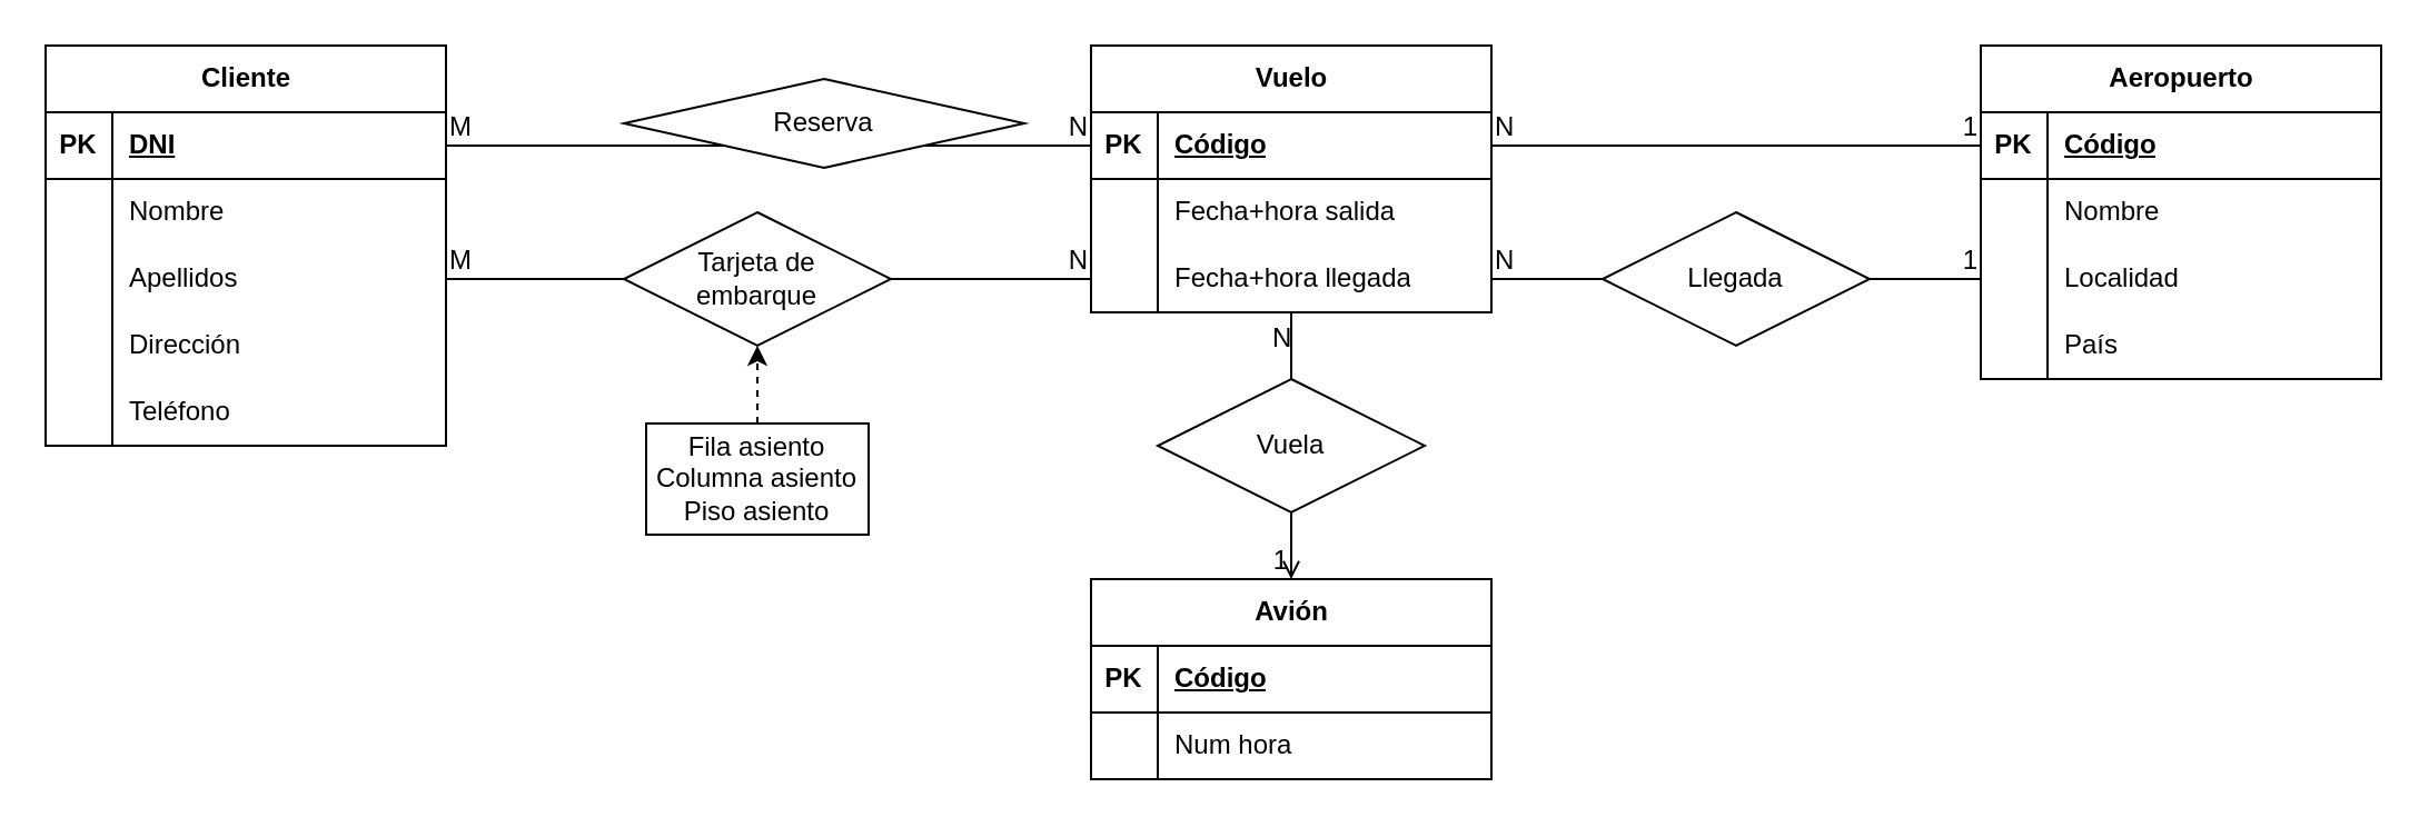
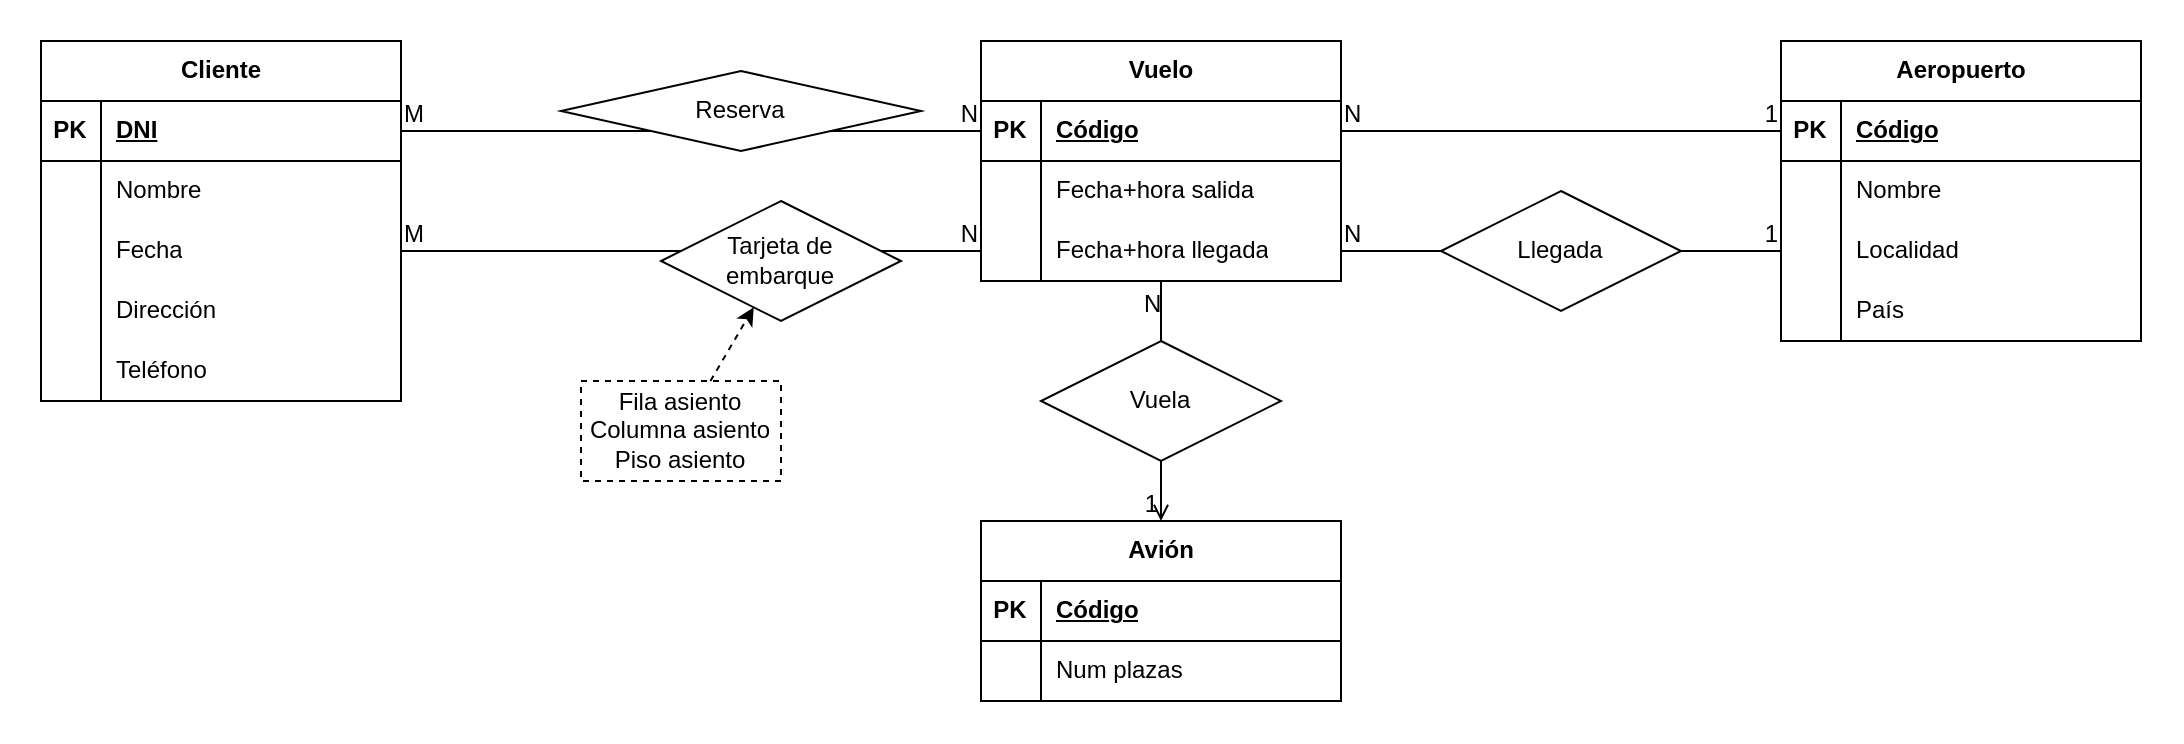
  <mxCell id="0" />
  <mxCell id="1" parent="0" />
  <mxCell id="2" value="Vuelo" style="shape=table;startSize=30;container=1;collapsible=1;childLayout=tableLayout;fixedRows=1;rowLines=0;fontStyle=1;align=center;resizeLast=1;html=1;" vertex="1" parent="1"><mxGeometry x="490" y="20" width="180" height="120" as="geometry" /></mxCell>
  <mxCell id="3" value="" style="shape=tableRow;horizontal=0;startSize=0;swimlaneHead=0;swimlaneBody=0;fillColor=none;collapsible=0;dropTarget=0;points=[[0,0.5],[1,0.5]];portConstraint=eastwest;top=0;left=0;right=0;bottom=1;" vertex="1" parent="2"><mxGeometry y="30" width="180" height="30" as="geometry" /></mxCell>
  <mxCell id="4" value="PK" style="shape=partialRectangle;connectable=0;fillColor=none;top=0;left=0;bottom=0;right=0;fontStyle=1;overflow=hidden;whiteSpace=wrap;html=1;" vertex="1" parent="3"><mxGeometry width="30" height="30" as="geometry"><mxRectangle width="30" height="30" as="alternateBounds" /></mxGeometry></mxCell>
  <mxCell id="5" value="Código" style="shape=partialRectangle;connectable=0;fillColor=none;top=0;left=0;bottom=0;right=0;align=left;spacingLeft=6;fontStyle=5;overflow=hidden;whiteSpace=wrap;html=1;" vertex="1" parent="3"><mxGeometry x="30" width="150" height="30" as="geometry"><mxRectangle width="150" height="30" as="alternateBounds" /></mxGeometry></mxCell>
  <mxCell id="6" value="" style="shape=tableRow;horizontal=0;startSize=0;swimlaneHead=0;swimlaneBody=0;fillColor=none;collapsible=0;dropTarget=0;points=[[0,0.5],[1,0.5]];portConstraint=eastwest;top=0;left=0;right=0;bottom=0;" vertex="1" parent="2"><mxGeometry y="60" width="180" height="30" as="geometry" /></mxCell>
  <mxCell id="7" value="" style="shape=partialRectangle;connectable=0;fillColor=none;top=0;left=0;bottom=0;right=0;editable=1;overflow=hidden;whiteSpace=wrap;html=1;" vertex="1" parent="6"><mxGeometry width="30" height="30" as="geometry"><mxRectangle width="30" height="30" as="alternateBounds" /></mxGeometry></mxCell>
  <mxCell id="8" value="Fecha+hora salida" style="shape=partialRectangle;connectable=0;fillColor=none;top=0;left=0;bottom=0;right=0;align=left;spacingLeft=6;overflow=hidden;whiteSpace=wrap;html=1;" vertex="1" parent="6"><mxGeometry x="30" width="150" height="30" as="geometry"><mxRectangle width="150" height="30" as="alternateBounds" /></mxGeometry></mxCell>
  <mxCell id="9" value="" style="shape=tableRow;horizontal=0;startSize=0;swimlaneHead=0;swimlaneBody=0;fillColor=none;collapsible=0;dropTarget=0;points=[[0,0.5],[1,0.5]];portConstraint=eastwest;top=0;left=0;right=0;bottom=0;" vertex="1" parent="2"><mxGeometry y="90" width="180" height="30" as="geometry" /></mxCell>
  <mxCell id="10" value="" style="shape=partialRectangle;connectable=0;fillColor=none;top=0;left=0;bottom=0;right=0;editable=1;overflow=hidden;whiteSpace=wrap;html=1;" vertex="1" parent="9"><mxGeometry width="30" height="30" as="geometry"><mxRectangle width="30" height="30" as="alternateBounds" /></mxGeometry></mxCell>
  <mxCell id="11" value="Fecha+hora llegada" style="shape=partialRectangle;connectable=0;fillColor=none;top=0;left=0;bottom=0;right=0;align=left;spacingLeft=6;overflow=hidden;whiteSpace=wrap;html=1;" vertex="1" parent="9"><mxGeometry x="30" width="150" height="30" as="geometry"><mxRectangle width="150" height="30" as="alternateBounds" /></mxGeometry></mxCell>
  <mxCell id="12" value="Aeropuerto" style="shape=table;startSize=30;container=1;collapsible=1;childLayout=tableLayout;fixedRows=1;rowLines=0;fontStyle=1;align=center;resizeLast=1;html=1;" vertex="1" parent="1"><mxGeometry x="890" y="20" width="180" height="150" as="geometry" /></mxCell>
  <mxCell id="13" value="" style="shape=tableRow;horizontal=0;startSize=0;swimlaneHead=0;swimlaneBody=0;fillColor=none;collapsible=0;dropTarget=0;points=[[0,0.5],[1,0.5]];portConstraint=eastwest;top=0;left=0;right=0;bottom=1;" vertex="1" parent="12"><mxGeometry y="30" width="180" height="30" as="geometry" /></mxCell>
  <mxCell id="14" value="PK" style="shape=partialRectangle;connectable=0;fillColor=none;top=0;left=0;bottom=0;right=0;fontStyle=1;overflow=hidden;whiteSpace=wrap;html=1;" vertex="1" parent="13"><mxGeometry width="30" height="30" as="geometry"><mxRectangle width="30" height="30" as="alternateBounds" /></mxGeometry></mxCell>
  <mxCell id="15" value="Código" style="shape=partialRectangle;connectable=0;fillColor=none;top=0;left=0;bottom=0;right=0;align=left;spacingLeft=6;fontStyle=5;overflow=hidden;whiteSpace=wrap;html=1;" vertex="1" parent="13"><mxGeometry x="30" width="150" height="30" as="geometry"><mxRectangle width="150" height="30" as="alternateBounds" /></mxGeometry></mxCell>
  <mxCell id="16" value="" style="shape=tableRow;horizontal=0;startSize=0;swimlaneHead=0;swimlaneBody=0;fillColor=none;collapsible=0;dropTarget=0;points=[[0,0.5],[1,0.5]];portConstraint=eastwest;top=0;left=0;right=0;bottom=0;" vertex="1" parent="12"><mxGeometry y="60" width="180" height="30" as="geometry" /></mxCell>
  <mxCell id="17" value="" style="shape=partialRectangle;connectable=0;fillColor=none;top=0;left=0;bottom=0;right=0;editable=1;overflow=hidden;whiteSpace=wrap;html=1;" vertex="1" parent="16"><mxGeometry width="30" height="30" as="geometry"><mxRectangle width="30" height="30" as="alternateBounds" /></mxGeometry></mxCell>
  <mxCell id="18" value="Nombre" style="shape=partialRectangle;connectable=0;fillColor=none;top=0;left=0;bottom=0;right=0;align=left;spacingLeft=6;overflow=hidden;whiteSpace=wrap;html=1;" vertex="1" parent="16"><mxGeometry x="30" width="150" height="30" as="geometry"><mxRectangle width="150" height="30" as="alternateBounds" /></mxGeometry></mxCell>
  <mxCell id="19" value="" style="shape=tableRow;horizontal=0;startSize=0;swimlaneHead=0;swimlaneBody=0;fillColor=none;collapsible=0;dropTarget=0;points=[[0,0.5],[1,0.5]];portConstraint=eastwest;top=0;left=0;right=0;bottom=0;" vertex="1" parent="12"><mxGeometry y="90" width="180" height="30" as="geometry" /></mxCell>
  <mxCell id="20" value="" style="shape=partialRectangle;connectable=0;fillColor=none;top=0;left=0;bottom=0;right=0;editable=1;overflow=hidden;whiteSpace=wrap;html=1;" vertex="1" parent="19"><mxGeometry width="30" height="30" as="geometry"><mxRectangle width="30" height="30" as="alternateBounds" /></mxGeometry></mxCell>
  <mxCell id="21" value="Localidad" style="shape=partialRectangle;connectable=0;fillColor=none;top=0;left=0;bottom=0;right=0;align=left;spacingLeft=6;overflow=hidden;whiteSpace=wrap;html=1;" vertex="1" parent="19"><mxGeometry x="30" width="150" height="30" as="geometry"><mxRectangle width="150" height="30" as="alternateBounds" /></mxGeometry></mxCell>
  <mxCell id="22" value="" style="shape=tableRow;horizontal=0;startSize=0;swimlaneHead=0;swimlaneBody=0;fillColor=none;collapsible=0;dropTarget=0;points=[[0,0.5],[1,0.5]];portConstraint=eastwest;top=0;left=0;right=0;bottom=0;" vertex="1" parent="12"><mxGeometry y="120" width="180" height="30" as="geometry" /></mxCell>
  <mxCell id="23" value="" style="shape=partialRectangle;connectable=0;fillColor=none;top=0;left=0;bottom=0;right=0;editable=1;overflow=hidden;whiteSpace=wrap;html=1;" vertex="1" parent="22"><mxGeometry width="30" height="30" as="geometry"><mxRectangle width="30" height="30" as="alternateBounds" /></mxGeometry></mxCell>
  <mxCell id="24" value="País" style="shape=partialRectangle;connectable=0;fillColor=none;top=0;left=0;bottom=0;right=0;align=left;spacingLeft=6;overflow=hidden;whiteSpace=wrap;html=1;" vertex="1" parent="22"><mxGeometry x="30" width="150" height="30" as="geometry"><mxRectangle width="150" height="30" as="alternateBounds" /></mxGeometry></mxCell>
  <mxCell id="25" value="" style="endArrow=none;html=1;rounded=0;" edge="1" parent="1" source="3" target="13"><mxGeometry relative="1" as="geometry"><mxPoint x="720" y="70" as="sourcePoint" /><mxPoint x="880" y="70" as="targetPoint" /></mxGeometry></mxCell>
  <mxCell id="26" value="N" style="resizable=0;html=1;whiteSpace=wrap;align=left;verticalAlign=bottom;" connectable="0" vertex="1" parent="25"><mxGeometry x="-1" relative="1" as="geometry" /></mxCell>
  <mxCell id="27" value="1" style="resizable=0;html=1;whiteSpace=wrap;align=right;verticalAlign=bottom;" connectable="0" vertex="1" parent="25"><mxGeometry x="1" relative="1" as="geometry" /></mxCell>
  <mxCell id="28" value="" style="endArrow=none;html=1;rounded=0;exitX=1;exitY=0.5;exitDx=0;exitDy=0;entryX=0;entryY=0.5;entryDx=0;entryDy=0;" edge="1" parent="1" source="9" target="19"><mxGeometry relative="1" as="geometry"><mxPoint x="720" y="140" as="sourcePoint" /><mxPoint x="880" y="140" as="targetPoint" /></mxGeometry></mxCell>
  <mxCell id="29" value="N" style="resizable=0;html=1;whiteSpace=wrap;align=left;verticalAlign=bottom;" connectable="0" vertex="1" parent="28"><mxGeometry x="-1" relative="1" as="geometry" /></mxCell>
  <mxCell id="30" value="1" style="resizable=0;html=1;whiteSpace=wrap;align=right;verticalAlign=bottom;" connectable="0" vertex="1" parent="28"><mxGeometry x="1" relative="1" as="geometry" /></mxCell>
  <mxCell id="31" value="Llegada" style="shape=rhombus;perimeter=rhombusPerimeter;whiteSpace=wrap;html=1;align=center;" vertex="1" parent="1"><mxGeometry x="720" y="95" width="120" height="60" as="geometry" /></mxCell>
  <mxCell id="32" value="Avión" style="shape=table;startSize=30;container=1;collapsible=1;childLayout=tableLayout;fixedRows=1;rowLines=0;fontStyle=1;align=center;resizeLast=1;html=1;" vertex="1" parent="1"><mxGeometry x="490" y="260" width="180" height="90" as="geometry" /></mxCell>
  <mxCell id="33" value="" style="shape=tableRow;horizontal=0;startSize=0;swimlaneHead=0;swimlaneBody=0;fillColor=none;collapsible=0;dropTarget=0;points=[[0,0.5],[1,0.5]];portConstraint=eastwest;top=0;left=0;right=0;bottom=1;" vertex="1" parent="32"><mxGeometry y="30" width="180" height="30" as="geometry" /></mxCell>
  <mxCell id="34" value="PK" style="shape=partialRectangle;connectable=0;fillColor=none;top=0;left=0;bottom=0;right=0;fontStyle=1;overflow=hidden;whiteSpace=wrap;html=1;" vertex="1" parent="33"><mxGeometry width="30" height="30" as="geometry"><mxRectangle width="30" height="30" as="alternateBounds" /></mxGeometry></mxCell>
  <mxCell id="35" value="Código" style="shape=partialRectangle;connectable=0;fillColor=none;top=0;left=0;bottom=0;right=0;align=left;spacingLeft=6;fontStyle=5;overflow=hidden;whiteSpace=wrap;html=1;" vertex="1" parent="33"><mxGeometry x="30" width="150" height="30" as="geometry"><mxRectangle width="150" height="30" as="alternateBounds" /></mxGeometry></mxCell>
  <mxCell id="36" value="" style="shape=tableRow;horizontal=0;startSize=0;swimlaneHead=0;swimlaneBody=0;fillColor=none;collapsible=0;dropTarget=0;points=[[0,0.5],[1,0.5]];portConstraint=eastwest;top=0;left=0;right=0;bottom=0;" vertex="1" parent="32"><mxGeometry y="60" width="180" height="30" as="geometry" /></mxCell>
  <mxCell id="37" value="" style="shape=partialRectangle;connectable=0;fillColor=none;top=0;left=0;bottom=0;right=0;editable=1;overflow=hidden;whiteSpace=wrap;html=1;" vertex="1" parent="36"><mxGeometry width="30" height="30" as="geometry"><mxRectangle width="30" height="30" as="alternateBounds" /></mxGeometry></mxCell>
- <mxCell id="38" value="Num hora" style="shape=partialRectangle;connectable=0;fillColor=none;top=0;left=0;bottom=0;right=0;align=left;spacingLeft=6;overflow=hidden;whiteSpace=wrap;html=1;" vertex="1" parent="36"><mxGeometry x="30" width="150" height="30" as="geometry"><mxRectangle width="150" height="30" as="alternateBounds" /></mxGeometry></mxCell>
+ <mxCell id="38" value="Num plazas" style="shape=partialRectangle;connectable=0;fillColor=none;top=0;left=0;bottom=0;right=0;align=left;spacingLeft=6;overflow=hidden;whiteSpace=wrap;html=1;" vertex="1" parent="36"><mxGeometry x="30" width="150" height="30" as="geometry"><mxRectangle width="150" height="30" as="alternateBounds" /></mxGeometry></mxCell>
  <mxCell id="39" value="" style="endArrow=open;html=1;rounded=0;" edge="1" parent="1" source="2" target="32"><mxGeometry relative="1" as="geometry"><mxPoint x="780" y="240" as="sourcePoint" /><mxPoint x="940" y="240" as="targetPoint" /></mxGeometry></mxCell>
  <mxCell id="40" value="N" style="resizable=0;html=1;whiteSpace=wrap;align=left;verticalAlign=bottom;" connectable="0" vertex="1" parent="39"><mxGeometry x="-1" relative="1" as="geometry"><mxPoint x="-10" y="20" as="offset" /></mxGeometry></mxCell>
  <mxCell id="41" value="1" style="resizable=0;html=1;whiteSpace=wrap;align=right;verticalAlign=bottom;" connectable="0" vertex="1" parent="39"><mxGeometry x="1" relative="1" as="geometry" /></mxCell>
  <mxCell id="42" value="Vuela" style="shape=rhombus;perimeter=rhombusPerimeter;whiteSpace=wrap;html=1;align=center;" vertex="1" parent="1"><mxGeometry x="520" y="170" width="120" height="60" as="geometry" /></mxCell>
  <mxCell id="43" value="Cliente" style="shape=table;startSize=30;container=1;collapsible=1;childLayout=tableLayout;fixedRows=1;rowLines=0;fontStyle=1;align=center;resizeLast=1;html=1;" vertex="1" parent="1"><mxGeometry x="20" y="20" width="180" height="180" as="geometry" /></mxCell>
  <mxCell id="44" value="" style="shape=tableRow;horizontal=0;startSize=0;swimlaneHead=0;swimlaneBody=0;fillColor=none;collapsible=0;dropTarget=0;points=[[0,0.5],[1,0.5]];portConstraint=eastwest;top=0;left=0;right=0;bottom=1;" vertex="1" parent="43"><mxGeometry y="30" width="180" height="30" as="geometry" /></mxCell>
  <mxCell id="45" value="PK" style="shape=partialRectangle;connectable=0;fillColor=none;top=0;left=0;bottom=0;right=0;fontStyle=1;overflow=hidden;whiteSpace=wrap;html=1;" vertex="1" parent="44"><mxGeometry width="30" height="30" as="geometry"><mxRectangle width="30" height="30" as="alternateBounds" /></mxGeometry></mxCell>
  <mxCell id="46" value="DNI" style="shape=partialRectangle;connectable=0;fillColor=none;top=0;left=0;bottom=0;right=0;align=left;spacingLeft=6;fontStyle=5;overflow=hidden;whiteSpace=wrap;html=1;" vertex="1" parent="44"><mxGeometry x="30" width="150" height="30" as="geometry"><mxRectangle width="150" height="30" as="alternateBounds" /></mxGeometry></mxCell>
  <mxCell id="47" value="" style="shape=tableRow;horizontal=0;startSize=0;swimlaneHead=0;swimlaneBody=0;fillColor=none;collapsible=0;dropTarget=0;points=[[0,0.5],[1,0.5]];portConstraint=eastwest;top=0;left=0;right=0;bottom=0;" vertex="1" parent="43"><mxGeometry y="60" width="180" height="30" as="geometry" /></mxCell>
  <mxCell id="48" value="" style="shape=partialRectangle;connectable=0;fillColor=none;top=0;left=0;bottom=0;right=0;editable=1;overflow=hidden;whiteSpace=wrap;html=1;" vertex="1" parent="47"><mxGeometry width="30" height="30" as="geometry"><mxRectangle width="30" height="30" as="alternateBounds" /></mxGeometry></mxCell>
  <mxCell id="49" value="Nombre" style="shape=partialRectangle;connectable=0;fillColor=none;top=0;left=0;bottom=0;right=0;align=left;spacingLeft=6;overflow=hidden;whiteSpace=wrap;html=1;" vertex="1" parent="47"><mxGeometry x="30" width="150" height="30" as="geometry"><mxRectangle width="150" height="30" as="alternateBounds" /></mxGeometry></mxCell>
  <mxCell id="50" value="" style="shape=tableRow;horizontal=0;startSize=0;swimlaneHead=0;swimlaneBody=0;fillColor=none;collapsible=0;dropTarget=0;points=[[0,0.5],[1,0.5]];portConstraint=eastwest;top=0;left=0;right=0;bottom=0;" vertex="1" parent="43"><mxGeometry y="90" width="180" height="30" as="geometry" /></mxCell>
  <mxCell id="51" value="" style="shape=partialRectangle;connectable=0;fillColor=none;top=0;left=0;bottom=0;right=0;editable=1;overflow=hidden;whiteSpace=wrap;html=1;" vertex="1" parent="50"><mxGeometry width="30" height="30" as="geometry"><mxRectangle width="30" height="30" as="alternateBounds" /></mxGeometry></mxCell>
- <mxCell id="52" value="Apellidos" style="shape=partialRectangle;connectable=0;fillColor=none;top=0;left=0;bottom=0;right=0;align=left;spacingLeft=6;overflow=hidden;whiteSpace=wrap;html=1;" vertex="1" parent="50"><mxGeometry x="30" width="150" height="30" as="geometry"><mxRectangle width="150" height="30" as="alternateBounds" /></mxGeometry></mxCell>
+ <mxCell id="52" value="Fecha" style="shape=partialRectangle;connectable=0;fillColor=none;top=0;left=0;bottom=0;right=0;align=left;spacingLeft=6;overflow=hidden;whiteSpace=wrap;html=1;" vertex="1" parent="50"><mxGeometry x="30" width="150" height="30" as="geometry"><mxRectangle width="150" height="30" as="alternateBounds" /></mxGeometry></mxCell>
  <mxCell id="53" value="" style="shape=tableRow;horizontal=0;startSize=0;swimlaneHead=0;swimlaneBody=0;fillColor=none;collapsible=0;dropTarget=0;points=[[0,0.5],[1,0.5]];portConstraint=eastwest;top=0;left=0;right=0;bottom=0;" vertex="1" parent="43"><mxGeometry y="120" width="180" height="30" as="geometry" /></mxCell>
  <mxCell id="54" value="" style="shape=partialRectangle;connectable=0;fillColor=none;top=0;left=0;bottom=0;right=0;editable=1;overflow=hidden;whiteSpace=wrap;html=1;" vertex="1" parent="53"><mxGeometry width="30" height="30" as="geometry"><mxRectangle width="30" height="30" as="alternateBounds" /></mxGeometry></mxCell>
  <mxCell id="55" value="Dirección" style="shape=partialRectangle;connectable=0;fillColor=none;top=0;left=0;bottom=0;right=0;align=left;spacingLeft=6;overflow=hidden;whiteSpace=wrap;html=1;" vertex="1" parent="53"><mxGeometry x="30" width="150" height="30" as="geometry"><mxRectangle width="150" height="30" as="alternateBounds" /></mxGeometry></mxCell>
  <mxCell id="56" value="" style="shape=tableRow;horizontal=0;startSize=0;swimlaneHead=0;swimlaneBody=0;fillColor=none;collapsible=0;dropTarget=0;points=[[0,0.5],[1,0.5]];portConstraint=eastwest;top=0;left=0;right=0;bottom=0;" vertex="1" parent="43"><mxGeometry y="150" width="180" height="30" as="geometry" /></mxCell>
  <mxCell id="57" value="" style="shape=partialRectangle;connectable=0;fillColor=none;top=0;left=0;bottom=0;right=0;editable=1;overflow=hidden;whiteSpace=wrap;html=1;" vertex="1" parent="56"><mxGeometry width="30" height="30" as="geometry"><mxRectangle width="30" height="30" as="alternateBounds" /></mxGeometry></mxCell>
  <mxCell id="58" value="Teléfono" style="shape=partialRectangle;connectable=0;fillColor=none;top=0;left=0;bottom=0;right=0;align=left;spacingLeft=6;overflow=hidden;whiteSpace=wrap;html=1;" vertex="1" parent="56"><mxGeometry x="30" width="150" height="30" as="geometry"><mxRectangle width="150" height="30" as="alternateBounds" /></mxGeometry></mxCell>
  <mxCell id="59" value="" style="endArrow=none;html=1;rounded=0;exitX=1;exitY=0.5;exitDx=0;exitDy=0;entryX=0;entryY=0.5;entryDx=0;entryDy=0;" edge="1" parent="1" source="44" target="3"><mxGeometry relative="1" as="geometry"><mxPoint x="280" y="70" as="sourcePoint" /><mxPoint x="440" y="70" as="targetPoint" /></mxGeometry></mxCell>
  <mxCell id="60" value="M" style="resizable=0;html=1;whiteSpace=wrap;align=left;verticalAlign=bottom;" connectable="0" vertex="1" parent="59"><mxGeometry x="-1" relative="1" as="geometry" /></mxCell>
  <mxCell id="61" value="N" style="resizable=0;html=1;whiteSpace=wrap;align=right;verticalAlign=bottom;" connectable="0" vertex="1" parent="59"><mxGeometry x="1" relative="1" as="geometry" /></mxCell>
  <mxCell id="62" value="" style="endArrow=none;html=1;rounded=0;entryX=0;entryY=0.5;entryDx=0;entryDy=0;" edge="1" parent="1" source="50" target="9"><mxGeometry relative="1" as="geometry"><mxPoint x="290" y="130" as="sourcePoint" /><mxPoint x="450" y="130" as="targetPoint" /></mxGeometry></mxCell>
  <mxCell id="63" value="M" style="resizable=0;html=1;whiteSpace=wrap;align=left;verticalAlign=bottom;" connectable="0" vertex="1" parent="62"><mxGeometry x="-1" relative="1" as="geometry" /></mxCell>
  <mxCell id="64" value="N" style="resizable=0;html=1;whiteSpace=wrap;align=right;verticalAlign=bottom;" connectable="0" vertex="1" parent="62"><mxGeometry x="1" relative="1" as="geometry" /></mxCell>
  <mxCell id="65" value="Reserva" style="shape=rhombus;perimeter=rhombusPerimeter;whiteSpace=wrap;html=1;align=center;" vertex="1" parent="1"><mxGeometry x="280" y="35" width="180" height="40" as="geometry" /></mxCell>
- <mxCell id="66" value="Tarjeta de&lt;br&gt;embarque" style="shape=rhombus;perimeter=rhombusPerimeter;whiteSpace=wrap;html=1;align=center;" vertex="1" parent="1"><mxGeometry x="280" y="95" width="120" height="60" as="geometry" /></mxCell>
- <mxCell id="67" value="Fila asiento&lt;br&gt;Columna asiento&lt;br&gt;Piso asiento" style="whiteSpace=wrap;html=1;align=center;" vertex="1" parent="1"><mxGeometry x="290" y="190" width="100" height="50" as="geometry" /></mxCell>
+ <mxCell id="66" value="Tarjeta de&lt;br&gt;embarque" style="shape=rhombus;perimeter=rhombusPerimeter;whiteSpace=wrap;html=1;align=center;" vertex="1" parent="1"><mxGeometry x="330" y="100" width="120" height="60" as="geometry" /></mxCell>
+ <mxCell id="67" value="Fila asiento&lt;br&gt;Columna asiento&lt;br&gt;Piso asiento" style="whiteSpace=wrap;html=1;align=center;dashed=1;" vertex="1" parent="1"><mxGeometry x="290" y="190" width="100" height="50" as="geometry" /></mxCell>
  <mxCell id="68" value="" style="endArrow=classic;dashed=1;html=1;rounded=0;" edge="1" parent="1" source="67" target="66"><mxGeometry width="50" height="50" relative="1" as="geometry"><mxPoint x="200" y="280" as="sourcePoint" /><mxPoint x="250" y="230" as="targetPoint" /></mxGeometry></mxCell>
